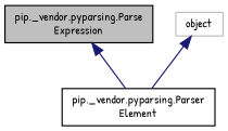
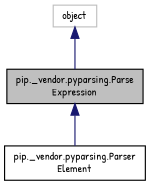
  digraph {
    fontname="Patrick Hand"
    node [color=black fillcolor=white fontname="Patrick Hand" fontsize=10 shape=record style=filled]
    edge [color=midnightblue dir=back fontname="Patrick Hand" fontsize=10 labelfontname=Helvetica labelfontsize=10 style=solid]
    n1 [fillcolor=grey75 fontcolor=black height=0.2 label="pip._vendor.pyparsing.Parse\lExpression" width=0.4]
    n2 [height=0.2 label="pip._vendor.pyparsing.Parser\lElement" width=0.4]
    n3 [color=grey75 height=0.2 label=object width=0.4]
    n1 -> n2
-   n3 -> n2
+   n3 -> n1
  }
